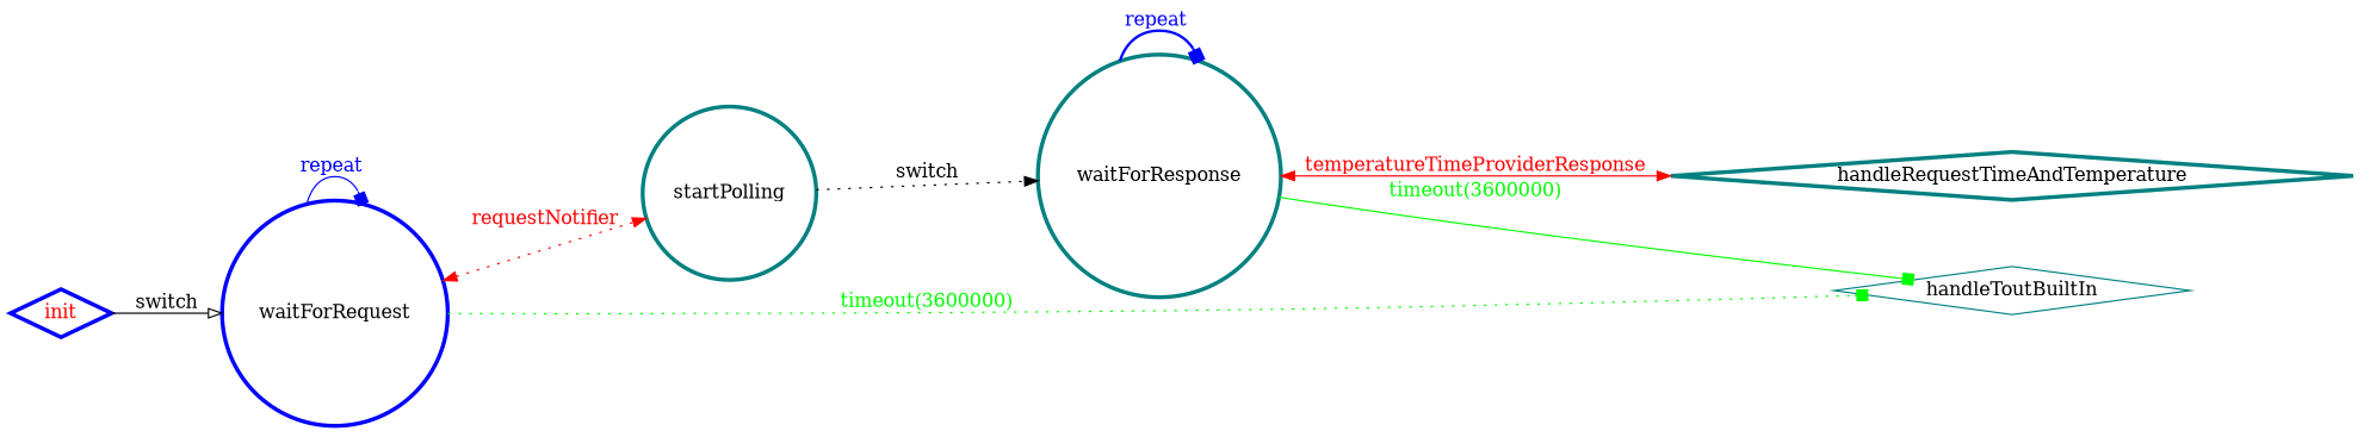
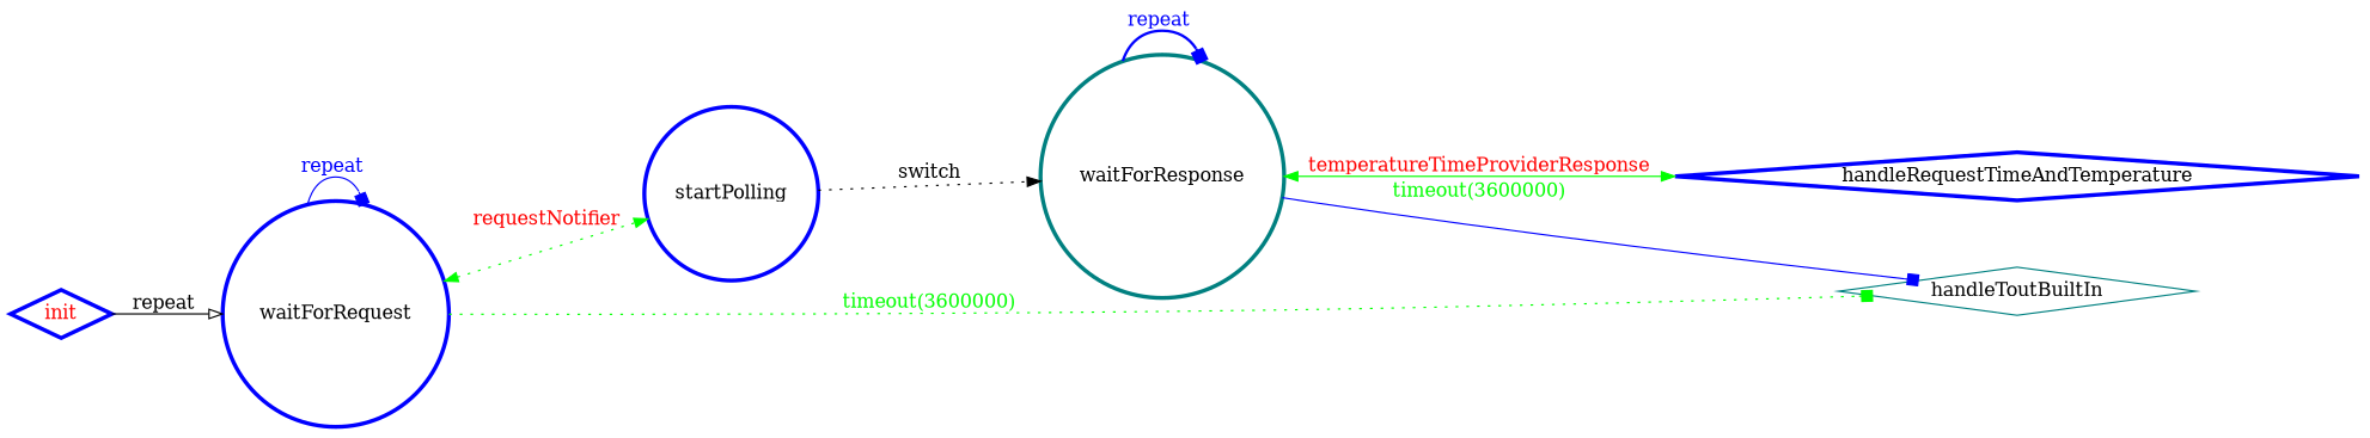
  digraph {
    rankdir=LR
    node [color=blue fontcolor=black penwidth=3 shape=diamond]
    edge [arrowhead=box color=black fontcolor=black style=solid]
    init [fontcolor=red]
    waitForRequest [shape=circle]
-   startPolling [color=teal shape=circle]
+   startPolling [shape=circle]
    handleToutBuiltIn [color=teal fontcolor="" penwidth=""]
    waitForResponse [color=teal shape=circle]
-   handleRequestTimeAndTemperature [color=teal]
-   init -> waitForRequest [arrowhead=onormal label=switch]
+   handleRequestTimeAndTemperature
+   init -> waitForRequest [arrowhead=onormal label="repeat "]
    waitForRequest -> waitForRequest [color=blue fontcolor=blue label="repeat "]
-   waitForRequest -> startPolling [color=red dir=both fontcolor=red label=requestNotifier style=dotted arrowhead=""]
+   waitForRequest -> startPolling [color=green dir=both fontcolor=red label=requestNotifier style=dotted arrowhead=""]
    waitForRequest -> handleToutBuiltIn [color=green fontcolor=green label="timeout(3600000)" style=dotted]
    startPolling -> waitForResponse [arrowhead=normal label=switch style=dotted]
-   waitForResponse -> handleToutBuiltIn [color=green fontcolor=green label="timeout(3600000)"]
+   waitForResponse -> handleToutBuiltIn [color=blue fontcolor=green label="timeout(3600000)"]
    waitForResponse -> waitForResponse [color=blue fontcolor=blue label="repeat " style=bold]
-   waitForResponse -> handleRequestTimeAndTemperature [color=red dir=both fontcolor=red label=temperatureTimeProviderResponse arrowhead=""]
+   waitForResponse -> handleRequestTimeAndTemperature [color=green dir=both fontcolor=red label=temperatureTimeProviderResponse arrowhead=""]
  }
